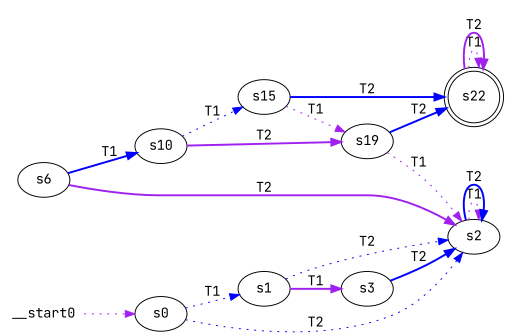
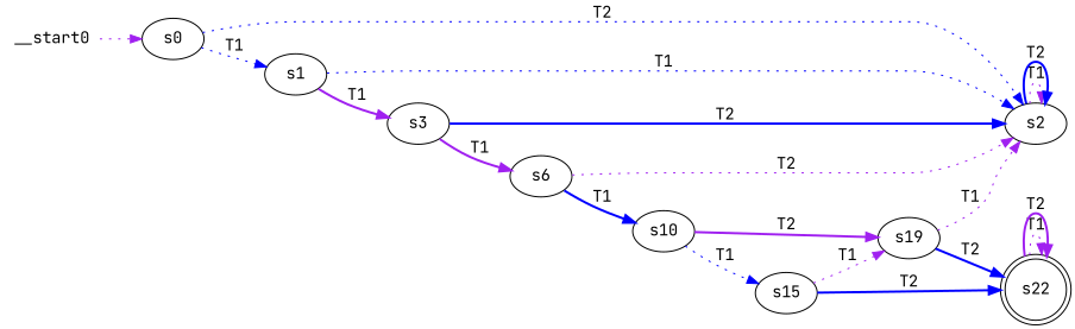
  digraph {
    fontname="JetBrains Mono"
    rankdir=LR
    node [fontname="JetBrains Mono"]
    edge [color=purple fontname="JetBrains Mono" style=dotted]
    n1 [label=s0]
    n2 [label=s1]
    n3 [label=s2]
    n4 [label=s3]
    n5 [label=s6]
    n6 [label=s10]
    n7 [label=s15]
    n8 [label=s19]
    n9 [label=s22 shape=doublecircle]
    __start0 [shape=none]
    n1 -> n2 [color=blue label=T1]
    n1 -> n3 [color=blue label=T2]
-   n2 -> n3 [color=blue label=T2]
+   n2 -> n3 [color=blue label=T1]
    n2 -> n4 [label=T1 style=bold]
    n3 -> n3 [label=T1]
    n3 -> n3 [color=blue label=T2 style=bold]
    n4 -> n3 [color=blue label=T2 style=bold]
-   n5 -> n3 [label=T2 style=bold]
+   n4 -> n5 [label=T1 style=bold]
+   n5 -> n3 [label=T2]
    n5 -> n6 [color=blue label=T1 style=bold]
    n6 -> n7 [color=blue label=T1]
    n6 -> n8 [label=T2 style=bold]
    n7 -> n8 [label=T1]
    n7 -> n9 [color=blue label=T2 style=bold]
    n8 -> n3 [label=T1]
    n8 -> n9 [color=blue label=T2 style=bold]
    n9 -> n9 [label=T1]
    n9 -> n9 [label=T2 style=bold]
    __start0 -> n1
  }
